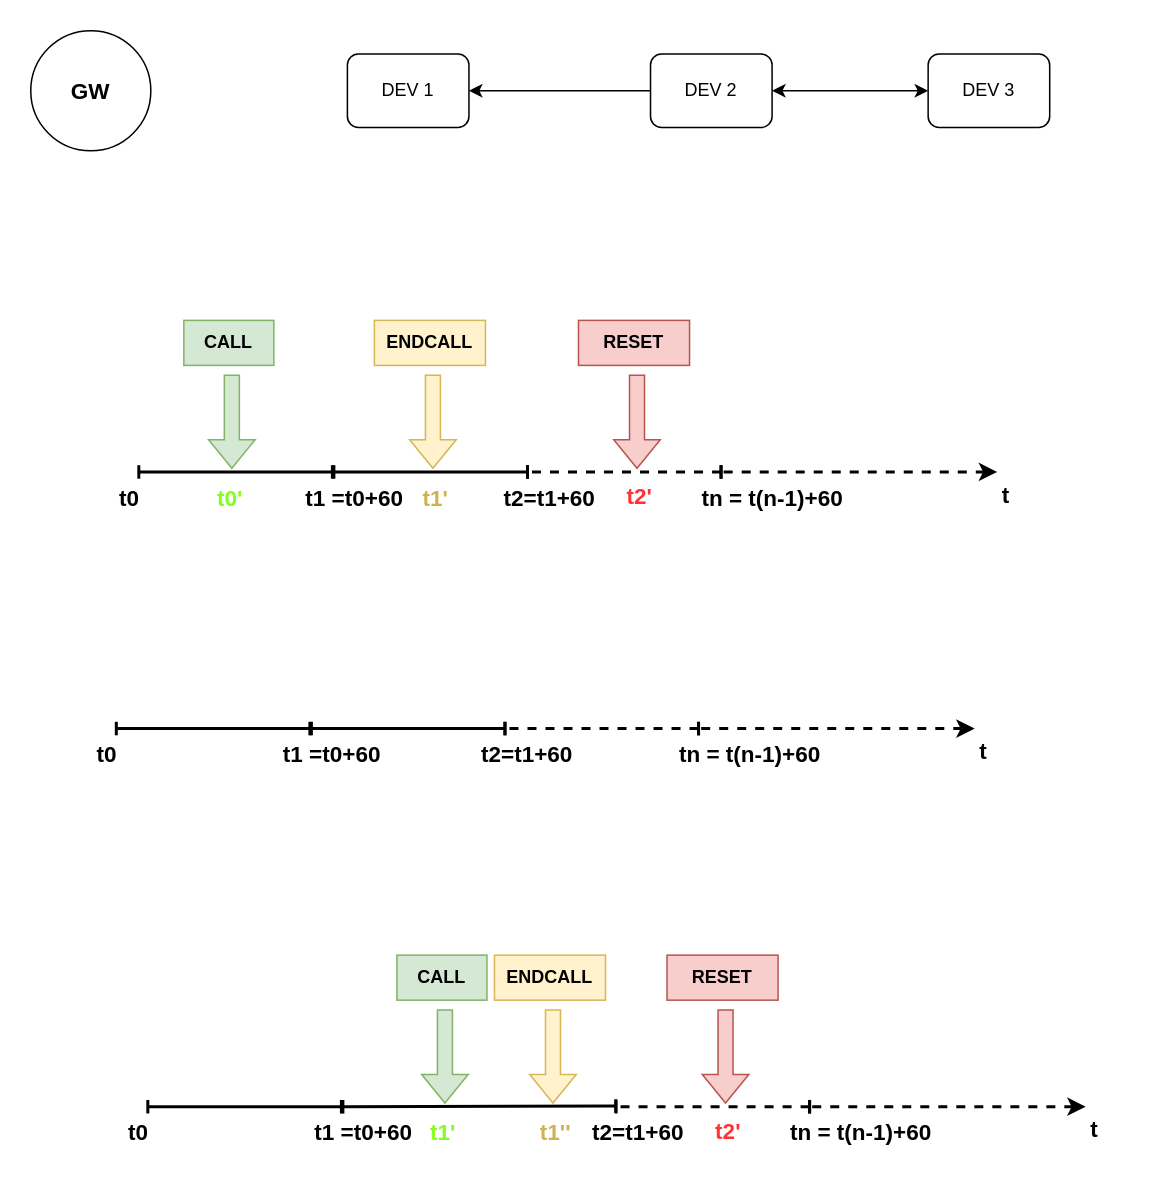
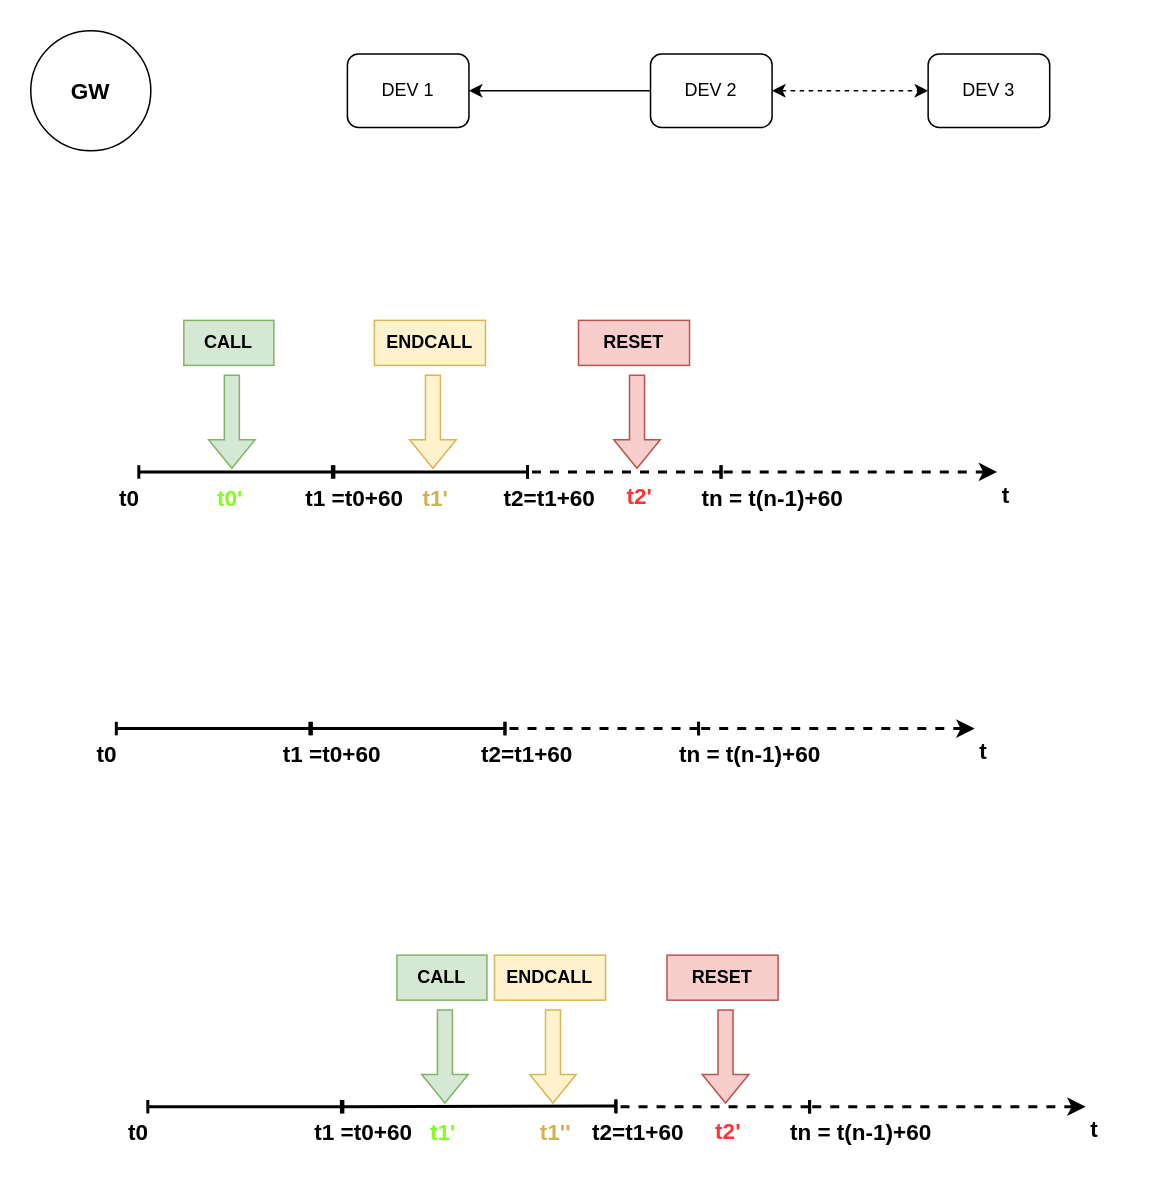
  <mxCell id="0" />
  <mxCell id="1" parent="0" />
  <mxCell id="2" style="edgeStyle=orthogonalEdgeStyle;rounded=0;orthogonalLoop=1;jettySize=auto;html=1;entryX=0;entryY=0.5;entryDx=0;entryDy=0;startArrow=classic;startFill=1;endArrow=none;" edge="1" parent="1" source="3" target="5"><mxGeometry relative="1" as="geometry" /></mxCell>
  <mxCell id="3" value="DEV 1" style="rounded=1;whiteSpace=wrap;html=1;" vertex="1" parent="1"><mxGeometry x="231" y="35.5" width="81" height="49" as="geometry" /></mxCell>
- <mxCell id="4" style="edgeStyle=orthogonalEdgeStyle;rounded=0;orthogonalLoop=1;jettySize=auto;html=1;entryX=0;entryY=0.5;entryDx=0;entryDy=0;startArrow=classic;startFill=1;" edge="1" parent="1" source="5" target="6"><mxGeometry relative="1" as="geometry" /></mxCell>
+ <mxCell id="4" style="edgeStyle=orthogonalEdgeStyle;rounded=0;orthogonalLoop=1;jettySize=auto;html=1;entryX=0;entryY=0.5;entryDx=0;entryDy=0;startArrow=classic;startFill=1;dashed=1;" edge="1" parent="1" source="5" target="6"><mxGeometry relative="1" as="geometry" /></mxCell>
  <mxCell id="5" value="DEV 2" style="rounded=1;whiteSpace=wrap;html=1;" vertex="1" parent="1"><mxGeometry x="433" y="35.5" width="81" height="49" as="geometry" /></mxCell>
  <mxCell id="6" value="DEV 3" style="rounded=1;whiteSpace=wrap;html=1;" vertex="1" parent="1"><mxGeometry x="618" y="35.5" width="81" height="49" as="geometry" /></mxCell>
  <mxCell id="7" value="&lt;font style=&quot;font-size: 15px;&quot;&gt;&lt;b&gt;GW&lt;/b&gt;&lt;/font&gt;" style="ellipse;whiteSpace=wrap;html=1;aspect=fixed;" vertex="1" parent="1"><mxGeometry x="20" y="20" width="80" height="80" as="geometry" /></mxCell>
  <mxCell id="8" value="" style="group" vertex="1" connectable="0" parent="1"><mxGeometry x="41" y="485" width="644" height="32" as="geometry" /></mxCell>
  <mxCell id="9" value="" style="endArrow=baseDash;html=1;rounded=0;startArrow=baseDash;startFill=0;endFill=0;strokeWidth=2;" edge="1" parent="8"><mxGeometry width="50" height="50" relative="1" as="geometry"><mxPoint x="165" as="sourcePoint" /><mxPoint x="36" as="targetPoint" /></mxGeometry></mxCell>
  <mxCell id="10" value="&lt;b&gt;&lt;font style=&quot;font-size: 15px;&quot;&gt;t0&lt;/font&gt;&lt;/b&gt;" style="text;html=1;align=center;verticalAlign=middle;whiteSpace=wrap;rounded=0;" vertex="1" parent="8"><mxGeometry y="2" width="60" height="30" as="geometry" /></mxCell>
  <mxCell id="11" value="&lt;b&gt;&lt;font style=&quot;font-size: 15px;&quot;&gt;t1 =t0+60&lt;/font&gt;&lt;/b&gt;" style="text;html=1;align=center;verticalAlign=middle;whiteSpace=wrap;rounded=0;" vertex="1" parent="8"><mxGeometry x="134" y="2" width="92" height="30" as="geometry" /></mxCell>
  <mxCell id="12" value="" style="endArrow=baseDash;html=1;rounded=0;startArrow=baseDash;startFill=0;endFill=0;strokeWidth=2;" edge="1" parent="8"><mxGeometry width="50" height="50" relative="1" as="geometry"><mxPoint x="295" as="sourcePoint" /><mxPoint x="166" as="targetPoint" /></mxGeometry></mxCell>
  <mxCell id="13" value="&lt;b&gt;&lt;font style=&quot;font-size: 15px;&quot;&gt;t2=t1+60&lt;/font&gt;&lt;/b&gt;" style="text;html=1;align=center;verticalAlign=middle;whiteSpace=wrap;rounded=0;" vertex="1" parent="8"><mxGeometry x="264" y="2" width="92" height="30" as="geometry" /></mxCell>
  <mxCell id="14" value="" style="endArrow=baseDash;html=1;rounded=0;startArrow=classic;startFill=1;endFill=0;strokeWidth=2;dashed=1;" edge="1" parent="8"><mxGeometry width="50" height="50" relative="1" as="geometry"><mxPoint x="608" as="sourcePoint" /><mxPoint x="424" as="targetPoint" /></mxGeometry></mxCell>
  <mxCell id="15" value="&lt;b&gt;&lt;font style=&quot;font-size: 15px;&quot;&gt;tn = t(n-1)+60&lt;/font&gt;&lt;/b&gt;" style="text;html=1;align=center;verticalAlign=middle;whiteSpace=wrap;rounded=0;" vertex="1" parent="8"><mxGeometry x="408" y="2" width="101" height="30" as="geometry" /></mxCell>
  <mxCell id="16" value="" style="endArrow=baseDash;html=1;rounded=0;startArrow=baseDash;startFill=0;endFill=0;strokeWidth=2;dashed=1;" edge="1" parent="8"><mxGeometry width="50" height="50" relative="1" as="geometry"><mxPoint x="424" as="sourcePoint" /><mxPoint x="295" as="targetPoint" /></mxGeometry></mxCell>
  <mxCell id="17" value="&lt;b&gt;&lt;font style=&quot;font-size: 15px;&quot;&gt;t&lt;/font&gt;&lt;/b&gt;" style="text;html=1;align=center;verticalAlign=middle;whiteSpace=wrap;rounded=0;" vertex="1" parent="8"><mxGeometry x="584" width="60" height="30" as="geometry" /></mxCell>
  <mxCell id="18" value="" style="group" vertex="1" connectable="0" parent="1"><mxGeometry x="56" y="314" width="644" height="32" as="geometry" /></mxCell>
  <mxCell id="19" value="" style="endArrow=baseDash;html=1;rounded=0;startArrow=baseDash;startFill=0;endFill=0;strokeWidth=2;" edge="1" parent="18"><mxGeometry width="50" height="50" relative="1" as="geometry"><mxPoint x="165" as="sourcePoint" /><mxPoint x="36" as="targetPoint" /></mxGeometry></mxCell>
  <mxCell id="20" value="&lt;b&gt;&lt;font style=&quot;font-size: 15px;&quot;&gt;t0&lt;/font&gt;&lt;/b&gt;" style="text;html=1;align=center;verticalAlign=middle;whiteSpace=wrap;rounded=0;" vertex="1" parent="18"><mxGeometry y="2" width="60" height="30" as="geometry" /></mxCell>
  <mxCell id="21" value="&lt;b&gt;&lt;font style=&quot;font-size: 15px;&quot;&gt;t1 =t0+60&lt;/font&gt;&lt;/b&gt;" style="text;html=1;align=center;verticalAlign=middle;whiteSpace=wrap;rounded=0;" vertex="1" parent="18"><mxGeometry x="134" y="2" width="92" height="30" as="geometry" /></mxCell>
  <mxCell id="22" value="" style="endArrow=baseDash;html=1;rounded=0;startArrow=baseDash;startFill=0;endFill=0;strokeWidth=2;" edge="1" parent="18"><mxGeometry width="50" height="50" relative="1" as="geometry"><mxPoint x="295" as="sourcePoint" /><mxPoint x="166" as="targetPoint" /></mxGeometry></mxCell>
  <mxCell id="23" value="&lt;b&gt;&lt;font style=&quot;font-size: 15px;&quot;&gt;t2=t1+60&lt;/font&gt;&lt;/b&gt;" style="text;html=1;align=center;verticalAlign=middle;whiteSpace=wrap;rounded=0;" vertex="1" parent="18"><mxGeometry x="264" y="2" width="92" height="30" as="geometry" /></mxCell>
  <mxCell id="24" value="" style="endArrow=baseDash;html=1;rounded=0;startArrow=classic;startFill=1;endFill=0;strokeWidth=2;dashed=1;" edge="1" parent="18"><mxGeometry width="50" height="50" relative="1" as="geometry"><mxPoint x="608" as="sourcePoint" /><mxPoint x="424" as="targetPoint" /></mxGeometry></mxCell>
  <mxCell id="25" value="&lt;b&gt;&lt;font style=&quot;font-size: 15px;&quot;&gt;tn = t(n-1)+60&lt;/font&gt;&lt;/b&gt;" style="text;html=1;align=center;verticalAlign=middle;whiteSpace=wrap;rounded=0;" vertex="1" parent="18"><mxGeometry x="408" y="2" width="101" height="30" as="geometry" /></mxCell>
  <mxCell id="26" value="" style="endArrow=baseDash;html=1;rounded=0;startArrow=baseDash;startFill=0;endFill=0;strokeWidth=2;dashed=1;" edge="1" parent="18"><mxGeometry width="50" height="50" relative="1" as="geometry"><mxPoint x="424" as="sourcePoint" /><mxPoint x="295" as="targetPoint" /></mxGeometry></mxCell>
  <mxCell id="27" value="&lt;b&gt;&lt;font style=&quot;font-size: 15px;&quot;&gt;t&lt;/font&gt;&lt;/b&gt;" style="text;html=1;align=center;verticalAlign=middle;whiteSpace=wrap;rounded=0;" vertex="1" parent="18"><mxGeometry x="584" width="60" height="30" as="geometry" /></mxCell>
  <mxCell id="28" value="&lt;b&gt;&lt;font style=&quot;font-size: 15px; color: rgb(130, 255, 26);&quot;&gt;t0'&lt;/font&gt;&lt;/b&gt;" style="text;html=1;align=center;verticalAlign=middle;whiteSpace=wrap;rounded=0;" vertex="1" parent="18"><mxGeometry x="67" y="2" width="60" height="30" as="geometry" /></mxCell>
  <mxCell id="29" value="&lt;b&gt;&lt;font style=&quot;font-size: 15px; color: rgb(208, 177, 83);&quot;&gt;t1'&lt;/font&gt;&lt;/b&gt;" style="text;html=1;align=center;verticalAlign=middle;whiteSpace=wrap;rounded=0;" vertex="1" parent="18"><mxGeometry x="204" y="2" width="60" height="30" as="geometry" /></mxCell>
  <mxCell id="30" value="&lt;b&gt;&lt;font style=&quot;font-size: 15px; color: rgb(255, 51, 51);&quot;&gt;t2'&lt;/font&gt;&lt;/b&gt;" style="text;html=1;align=center;verticalAlign=middle;whiteSpace=wrap;rounded=0;" vertex="1" parent="18"><mxGeometry x="340" y="1" width="60" height="30" as="geometry" /></mxCell>
  <mxCell id="31" value="" style="shape=flexArrow;endArrow=classic;html=1;rounded=0;fillColor=#d5e8d4;strokeColor=#82b366;" edge="1" parent="1"><mxGeometry width="50" height="50" relative="1" as="geometry"><mxPoint x="154" y="249" as="sourcePoint" /><mxPoint x="154" y="312" as="targetPoint" /></mxGeometry></mxCell>
  <mxCell id="32" value="CALL" style="text;html=1;align=center;verticalAlign=middle;whiteSpace=wrap;rounded=0;fillColor=#d5e8d4;strokeColor=#82b366;fontStyle=1" vertex="1" parent="1"><mxGeometry x="122" y="213" width="60" height="30" as="geometry" /></mxCell>
  <mxCell id="33" value="" style="shape=flexArrow;endArrow=classic;html=1;rounded=0;fillColor=#fff2cc;strokeColor=#d6b656;" edge="1" parent="1"><mxGeometry width="50" height="50" relative="1" as="geometry"><mxPoint x="288" y="249" as="sourcePoint" /><mxPoint x="288" y="312" as="targetPoint" /></mxGeometry></mxCell>
  <mxCell id="34" value="ENDCALL" style="text;html=1;align=center;verticalAlign=middle;whiteSpace=wrap;rounded=0;fillColor=#fff2cc;strokeColor=#d6b656;fontStyle=1" vertex="1" parent="1"><mxGeometry x="249" y="213" width="74" height="30" as="geometry" /></mxCell>
  <mxCell id="35" value="" style="shape=flexArrow;endArrow=classic;html=1;rounded=0;fillColor=#f8cecc;strokeColor=#b85450;" edge="1" parent="1"><mxGeometry width="50" height="50" relative="1" as="geometry"><mxPoint x="424" y="249" as="sourcePoint" /><mxPoint x="424" y="312" as="targetPoint" /></mxGeometry></mxCell>
  <mxCell id="36" value="RESET" style="text;html=1;align=center;verticalAlign=middle;whiteSpace=wrap;rounded=0;fillColor=#f8cecc;strokeColor=#b85450;fontStyle=1" vertex="1" parent="1"><mxGeometry x="385" y="213" width="74" height="30" as="geometry" /></mxCell>
  <mxCell id="37" value="" style="group" vertex="1" connectable="0" parent="1"><mxGeometry x="62" y="737" width="697" height="32" as="geometry" /></mxCell>
  <mxCell id="38" value="" style="endArrow=baseDash;html=1;rounded=0;startArrow=baseDash;startFill=0;endFill=0;strokeWidth=2;" edge="1" parent="37"><mxGeometry width="50" height="50" relative="1" as="geometry"><mxPoint x="165" as="sourcePoint" /><mxPoint x="36" as="targetPoint" /></mxGeometry></mxCell>
  <mxCell id="39" value="&lt;b&gt;&lt;font style=&quot;font-size: 15px;&quot;&gt;t0&lt;/font&gt;&lt;/b&gt;" style="text;html=1;align=center;verticalAlign=middle;whiteSpace=wrap;rounded=0;" vertex="1" parent="37"><mxGeometry y="2" width="60" height="30" as="geometry" /></mxCell>
  <mxCell id="40" value="&lt;b&gt;&lt;font style=&quot;font-size: 15px;&quot;&gt;t1 =t0+60&lt;/font&gt;&lt;/b&gt;" style="text;html=1;align=center;verticalAlign=middle;whiteSpace=wrap;rounded=0;" vertex="1" parent="37"><mxGeometry x="134" y="2" width="92" height="30" as="geometry" /></mxCell>
  <mxCell id="41" value="" style="endArrow=baseDash;html=1;rounded=0;startArrow=baseDash;startFill=0;endFill=0;strokeWidth=2;exitX=0.335;exitY=-0.082;exitDx=0;exitDy=0;exitPerimeter=0;" edge="1" parent="37" source="51"><mxGeometry width="50" height="50" relative="1" as="geometry"><mxPoint x="295" as="sourcePoint" /><mxPoint x="166" as="targetPoint" /></mxGeometry></mxCell>
  <mxCell id="42" value="&lt;b&gt;&lt;font style=&quot;font-size: 15px; color: rgb(130, 255, 26);&quot;&gt;t1'&lt;/font&gt;&lt;/b&gt;" style="text;html=1;align=center;verticalAlign=middle;whiteSpace=wrap;rounded=0;" vertex="1" parent="37"><mxGeometry x="203" y="2" width="60" height="30" as="geometry" /></mxCell>
  <mxCell id="43" value="&lt;b&gt;&lt;font style=&quot;font-size: 15px; color: rgb(208, 177, 83);&quot;&gt;t1''&lt;/font&gt;&lt;/b&gt;" style="text;html=1;align=center;verticalAlign=middle;whiteSpace=wrap;rounded=0;" vertex="1" parent="37"><mxGeometry x="278" y="2" width="60" height="30" as="geometry" /></mxCell>
  <mxCell id="44" value="" style="endArrow=baseDash;html=1;rounded=0;startArrow=classic;startFill=1;endFill=0;strokeWidth=2;dashed=1;" edge="1" parent="37"><mxGeometry width="50" height="50" relative="1" as="geometry"><mxPoint x="661" as="sourcePoint" /><mxPoint x="477" as="targetPoint" /></mxGeometry></mxCell>
  <mxCell id="45" value="&lt;b&gt;&lt;font style=&quot;font-size: 15px;&quot;&gt;tn = t(n-1)+60&lt;/font&gt;&lt;/b&gt;" style="text;html=1;align=center;verticalAlign=middle;whiteSpace=wrap;rounded=0;" vertex="1" parent="37"><mxGeometry x="461" y="2" width="101" height="30" as="geometry" /></mxCell>
  <mxCell id="46" value="" style="endArrow=baseDash;html=1;rounded=0;startArrow=baseDash;startFill=0;endFill=0;strokeWidth=2;dashed=1;" edge="1" parent="37"><mxGeometry width="50" height="50" relative="1" as="geometry"><mxPoint x="477" as="sourcePoint" /><mxPoint x="348" as="targetPoint" /></mxGeometry></mxCell>
  <mxCell id="47" value="&lt;b&gt;&lt;font style=&quot;font-size: 15px;&quot;&gt;t&lt;/font&gt;&lt;/b&gt;" style="text;html=1;align=center;verticalAlign=middle;whiteSpace=wrap;rounded=0;" vertex="1" parent="37"><mxGeometry x="637" width="60" height="30" as="geometry" /></mxCell>
  <mxCell id="48" value="&lt;b&gt;&lt;font style=&quot;font-size: 15px; color: rgb(255, 51, 51);&quot;&gt;t2'&lt;/font&gt;&lt;/b&gt;" style="text;html=1;align=center;verticalAlign=middle;whiteSpace=wrap;rounded=0;" vertex="1" parent="37"><mxGeometry x="393" y="1" width="60" height="30" as="geometry" /></mxCell>
  <mxCell id="49" value="" style="shape=flexArrow;endArrow=classic;html=1;rounded=0;fillColor=#f8cecc;strokeColor=#b85450;" edge="1" parent="37"><mxGeometry width="50" height="50" relative="1" as="geometry"><mxPoint x="421" y="-65" as="sourcePoint" /><mxPoint x="421" y="-2" as="targetPoint" /></mxGeometry></mxCell>
  <mxCell id="50" value="RESET" style="text;html=1;align=center;verticalAlign=middle;whiteSpace=wrap;rounded=0;fillColor=#f8cecc;strokeColor=#b85450;fontStyle=1" vertex="1" parent="37"><mxGeometry x="382" y="-101" width="74" height="30" as="geometry" /></mxCell>
  <mxCell id="51" value="&lt;b&gt;&lt;font style=&quot;font-size: 15px;&quot;&gt;t2=t1+60&lt;/font&gt;&lt;/b&gt;" style="text;html=1;align=center;verticalAlign=middle;whiteSpace=wrap;rounded=0;" vertex="1" parent="37"><mxGeometry x="317" y="2" width="92" height="30" as="geometry" /></mxCell>
  <mxCell id="52" value="" style="shape=flexArrow;endArrow=classic;html=1;rounded=0;fillColor=#d5e8d4;strokeColor=#82b366;" edge="1" parent="1"><mxGeometry width="50" height="50" relative="1" as="geometry"><mxPoint x="296" y="672" as="sourcePoint" /><mxPoint x="296" y="735" as="targetPoint" /></mxGeometry></mxCell>
  <mxCell id="53" value="CALL" style="text;html=1;align=center;verticalAlign=middle;whiteSpace=wrap;rounded=0;fillColor=#d5e8d4;strokeColor=#82b366;fontStyle=1" vertex="1" parent="1"><mxGeometry x="264" y="636" width="60" height="30" as="geometry" /></mxCell>
  <mxCell id="54" value="" style="shape=flexArrow;endArrow=classic;html=1;rounded=0;fillColor=#fff2cc;strokeColor=#d6b656;" edge="1" parent="1"><mxGeometry width="50" height="50" relative="1" as="geometry"><mxPoint x="368" y="672" as="sourcePoint" /><mxPoint x="368" y="735" as="targetPoint" /></mxGeometry></mxCell>
  <mxCell id="55" value="ENDCALL" style="text;html=1;align=center;verticalAlign=middle;whiteSpace=wrap;rounded=0;fillColor=#fff2cc;strokeColor=#d6b656;fontStyle=1" vertex="1" parent="1"><mxGeometry x="329" y="636" width="74" height="30" as="geometry" /></mxCell>
